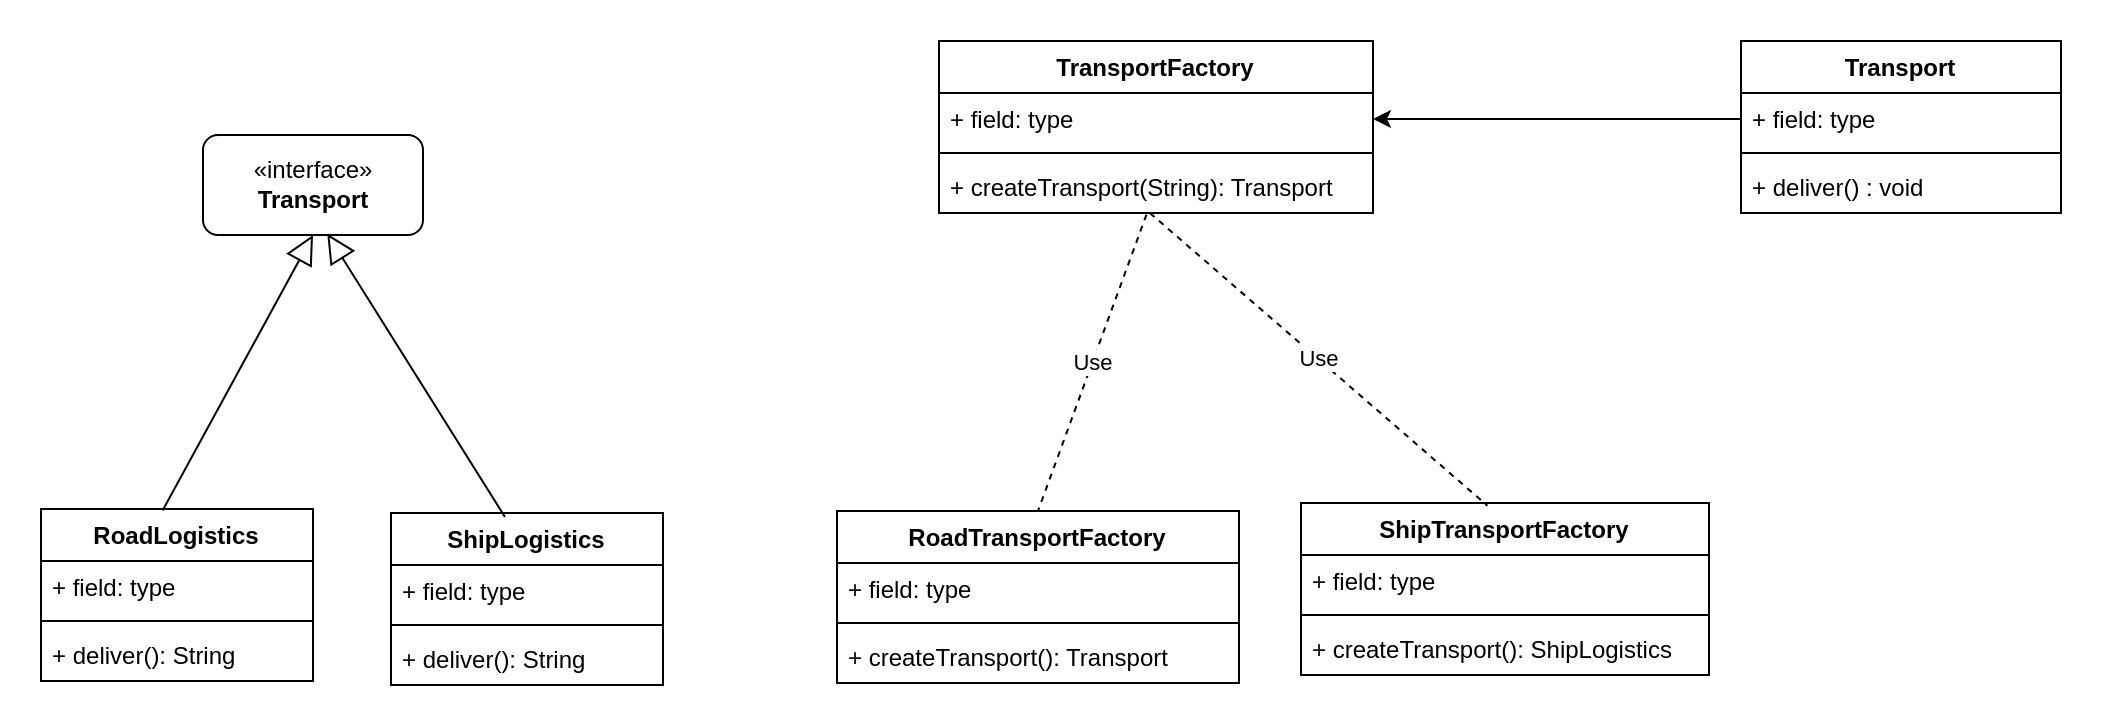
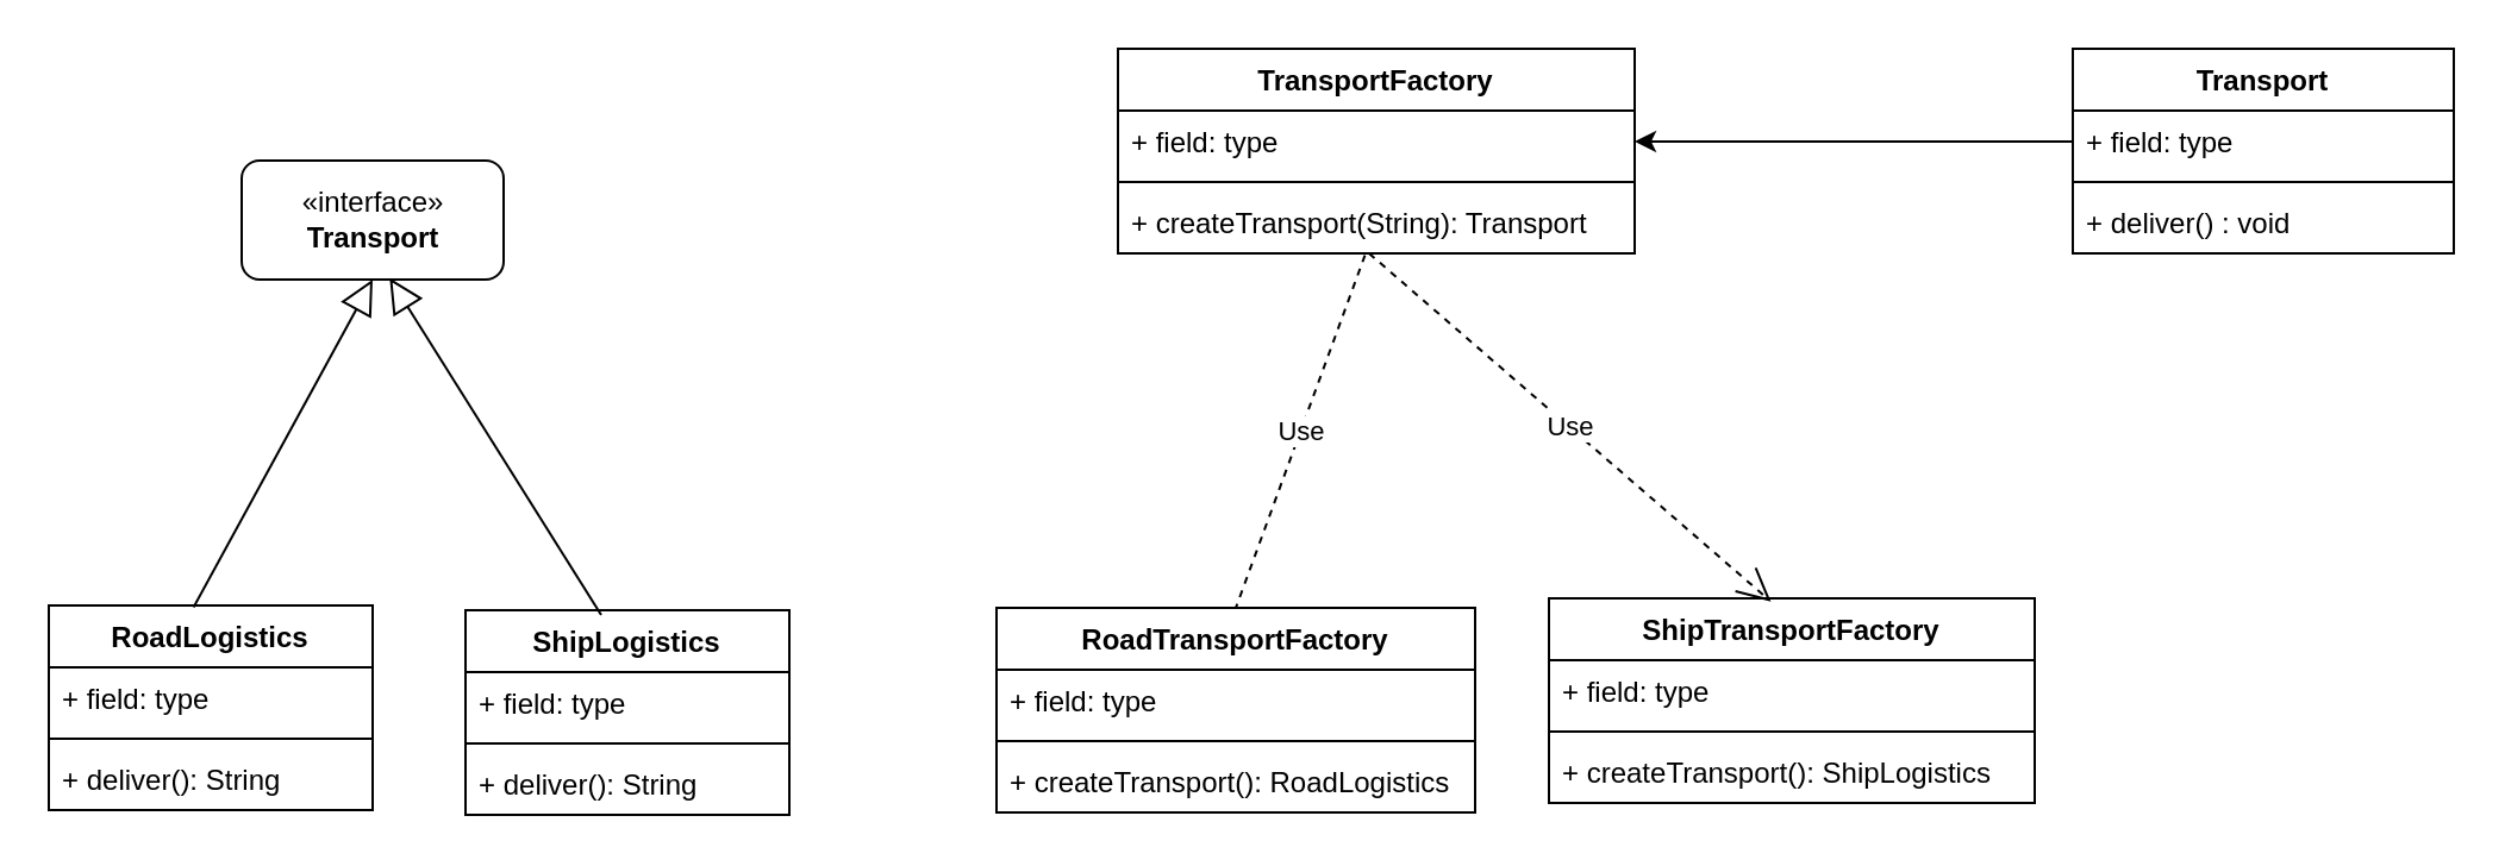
  <mxCell id="0" />
  <mxCell id="1" parent="0" />
  <mxCell id="2" value="TransportFactory" style="swimlane;fontStyle=1;align=center;verticalAlign=top;childLayout=stackLayout;horizontal=1;startSize=26;horizontalStack=0;resizeParent=1;resizeParentMax=0;resizeLast=0;collapsible=1;marginBottom=0;" vertex="1" parent="1"><mxGeometry x="469" y="20" width="217" height="86" as="geometry"><mxRectangle x="487" y="96" width="90" height="26" as="alternateBounds" /></mxGeometry></mxCell>
  <mxCell id="3" value="+ field: type" style="text;strokeColor=none;fillColor=none;align=left;verticalAlign=top;spacingLeft=4;spacingRight=4;overflow=hidden;rotatable=0;points=[[0,0.5],[1,0.5]];portConstraint=eastwest;" vertex="1" parent="2"><mxGeometry y="26" width="217" height="26" as="geometry" /></mxCell>
  <mxCell id="4" value="" style="line;strokeWidth=1;fillColor=none;align=left;verticalAlign=middle;spacingTop=-1;spacingLeft=3;spacingRight=3;rotatable=0;labelPosition=right;points=[];portConstraint=eastwest;" vertex="1" parent="2"><mxGeometry y="52" width="217" height="8" as="geometry" /></mxCell>
  <mxCell id="5" value="+ createTransport(String): Transport" style="text;strokeColor=none;fillColor=none;align=left;verticalAlign=top;spacingLeft=4;spacingRight=4;overflow=hidden;rotatable=0;points=[[0,0.5],[1,0.5]];portConstraint=eastwest;" vertex="1" parent="2"><mxGeometry y="60" width="217" height="26" as="geometry" /></mxCell>
  <mxCell id="6" value="RoadTransportFactory" style="swimlane;fontStyle=1;align=center;verticalAlign=top;childLayout=stackLayout;horizontal=1;startSize=26;horizontalStack=0;resizeParent=1;resizeParentMax=0;resizeLast=0;collapsible=1;marginBottom=0;" vertex="1" parent="1"><mxGeometry x="418" y="255" width="201" height="86" as="geometry" /></mxCell>
  <mxCell id="7" value="+ field: type" style="text;strokeColor=none;fillColor=none;align=left;verticalAlign=top;spacingLeft=4;spacingRight=4;overflow=hidden;rotatable=0;points=[[0,0.5],[1,0.5]];portConstraint=eastwest;" vertex="1" parent="6"><mxGeometry y="26" width="201" height="26" as="geometry" /></mxCell>
  <mxCell id="8" value="" style="line;strokeWidth=1;fillColor=none;align=left;verticalAlign=middle;spacingTop=-1;spacingLeft=3;spacingRight=3;rotatable=0;labelPosition=right;points=[];portConstraint=eastwest;" vertex="1" parent="6"><mxGeometry y="52" width="201" height="8" as="geometry" /></mxCell>
- <mxCell id="9" value="+ createTransport(): Transport" style="text;strokeColor=none;fillColor=none;align=left;verticalAlign=top;spacingLeft=4;spacingRight=4;overflow=hidden;rotatable=0;points=[[0,0.5],[1,0.5]];portConstraint=eastwest;" vertex="1" parent="6"><mxGeometry y="60" width="201" height="26" as="geometry" /></mxCell>
+ <mxCell id="9" value="+ createTransport(): RoadLogistics" style="text;strokeColor=none;fillColor=none;align=left;verticalAlign=top;spacingLeft=4;spacingRight=4;overflow=hidden;rotatable=0;points=[[0,0.5],[1,0.5]];portConstraint=eastwest;" vertex="1" parent="6"><mxGeometry y="60" width="201" height="26" as="geometry" /></mxCell>
  <mxCell id="10" value="ShipTransportFactory" style="swimlane;fontStyle=1;align=center;verticalAlign=top;childLayout=stackLayout;horizontal=1;startSize=26;horizontalStack=0;resizeParent=1;resizeParentMax=0;resizeLast=0;collapsible=1;marginBottom=0;" vertex="1" parent="1"><mxGeometry x="650" y="251" width="204" height="86" as="geometry" /></mxCell>
  <mxCell id="11" value="+ field: type" style="text;strokeColor=none;fillColor=none;align=left;verticalAlign=top;spacingLeft=4;spacingRight=4;overflow=hidden;rotatable=0;points=[[0,0.5],[1,0.5]];portConstraint=eastwest;" vertex="1" parent="10"><mxGeometry y="26" width="204" height="26" as="geometry" /></mxCell>
  <mxCell id="12" value="" style="line;strokeWidth=1;fillColor=none;align=left;verticalAlign=middle;spacingTop=-1;spacingLeft=3;spacingRight=3;rotatable=0;labelPosition=right;points=[];portConstraint=eastwest;" vertex="1" parent="10"><mxGeometry y="52" width="204" height="8" as="geometry" /></mxCell>
  <mxCell id="13" value="+ createTransport(): ShipLogistics" style="text;strokeColor=none;fillColor=none;align=left;verticalAlign=top;spacingLeft=4;spacingRight=4;overflow=hidden;rotatable=0;points=[[0,0.5],[1,0.5]];portConstraint=eastwest;" vertex="1" parent="10"><mxGeometry y="60" width="204" height="26" as="geometry" /></mxCell>
  <mxCell id="14" value="«interface»&lt;br&gt;&lt;b&gt;Transport&lt;/b&gt;" style="html=1;rounded=1;" vertex="1" parent="1"><mxGeometry x="101" y="67" width="110" height="50" as="geometry" /></mxCell>
  <mxCell id="15" value="RoadLogistics" style="swimlane;fontStyle=1;align=center;verticalAlign=top;childLayout=stackLayout;horizontal=1;startSize=26;horizontalStack=0;resizeParent=1;resizeParentMax=0;resizeLast=0;collapsible=1;marginBottom=0;" vertex="1" parent="1"><mxGeometry x="20" y="254" width="136" height="86" as="geometry" /></mxCell>
  <mxCell id="16" value="+ field: type" style="text;strokeColor=none;fillColor=none;align=left;verticalAlign=top;spacingLeft=4;spacingRight=4;overflow=hidden;rotatable=0;points=[[0,0.5],[1,0.5]];portConstraint=eastwest;" vertex="1" parent="15"><mxGeometry y="26" width="136" height="26" as="geometry" /></mxCell>
  <mxCell id="17" value="" style="line;strokeWidth=1;fillColor=none;align=left;verticalAlign=middle;spacingTop=-1;spacingLeft=3;spacingRight=3;rotatable=0;labelPosition=right;points=[];portConstraint=eastwest;" vertex="1" parent="15"><mxGeometry y="52" width="136" height="8" as="geometry" /></mxCell>
  <mxCell id="18" value="+ deliver(): String" style="text;strokeColor=none;fillColor=none;align=left;verticalAlign=top;spacingLeft=4;spacingRight=4;overflow=hidden;rotatable=0;points=[[0,0.5],[1,0.5]];portConstraint=eastwest;" vertex="1" parent="15"><mxGeometry y="60" width="136" height="26" as="geometry" /></mxCell>
  <mxCell id="19" value="ShipLogistics" style="swimlane;fontStyle=1;align=center;verticalAlign=top;childLayout=stackLayout;horizontal=1;startSize=26;horizontalStack=0;resizeParent=1;resizeParentMax=0;resizeLast=0;collapsible=1;marginBottom=0;" vertex="1" parent="1"><mxGeometry x="195" y="256" width="136" height="86" as="geometry" /></mxCell>
  <mxCell id="20" value="+ field: type" style="text;strokeColor=none;fillColor=none;align=left;verticalAlign=top;spacingLeft=4;spacingRight=4;overflow=hidden;rotatable=0;points=[[0,0.5],[1,0.5]];portConstraint=eastwest;" vertex="1" parent="19"><mxGeometry y="26" width="136" height="26" as="geometry" /></mxCell>
  <mxCell id="21" value="" style="line;strokeWidth=1;fillColor=none;align=left;verticalAlign=middle;spacingTop=-1;spacingLeft=3;spacingRight=3;rotatable=0;labelPosition=right;points=[];portConstraint=eastwest;" vertex="1" parent="19"><mxGeometry y="52" width="136" height="8" as="geometry" /></mxCell>
  <mxCell id="22" value="+ deliver(): String" style="text;strokeColor=none;fillColor=none;align=left;verticalAlign=top;spacingLeft=4;spacingRight=4;overflow=hidden;rotatable=0;points=[[0,0.5],[1,0.5]];portConstraint=eastwest;" vertex="1" parent="19"><mxGeometry y="60" width="136" height="26" as="geometry" /></mxCell>
  <mxCell id="23" value="" style="endArrow=block;dashed=0;endFill=0;endSize=12;html=1;rounded=0;entryX=0.5;entryY=1;entryDx=0;entryDy=0;exitX=0.447;exitY=0.009;exitDx=0;exitDy=0;exitPerimeter=0;" edge="1" parent="1" source="15" target="14"><mxGeometry width="160" relative="1" as="geometry"><mxPoint x="53" y="193" as="sourcePoint" /><mxPoint x="213" y="193" as="targetPoint" /></mxGeometry></mxCell>
  <mxCell id="24" value="" style="endArrow=block;dashed=0;endFill=0;endSize=12;html=1;rounded=0;exitX=0.419;exitY=0.023;exitDx=0;exitDy=0;exitPerimeter=0;entryX=0.565;entryY=0.988;entryDx=0;entryDy=0;entryPerimeter=0;" edge="1" parent="1" source="19" target="14"><mxGeometry width="160" relative="1" as="geometry"><mxPoint x="192" y="186" as="sourcePoint" /><mxPoint x="157" y="120" as="targetPoint" /></mxGeometry></mxCell>
  <mxCell id="25" value="Use" style="endArrow=none;endSize=12;dashed=1;html=1;rounded=0;exitX=0.478;exitY=1.031;exitDx=0;exitDy=0;exitPerimeter=0;entryX=0.5;entryY=0;entryDx=0;entryDy=0;" edge="1" parent="1" source="5" target="6"><mxGeometry width="160" relative="1" as="geometry"><mxPoint x="533" y="176" as="sourcePoint" /><mxPoint x="693" y="176" as="targetPoint" /></mxGeometry></mxCell>
- <mxCell id="26" value="Use" style="endArrow=none;endSize=12;dashed=1;html=1;rounded=0;exitX=0.486;exitY=1;exitDx=0;exitDy=0;exitPerimeter=0;entryX=0.457;entryY=0.016;entryDx=0;entryDy=0;entryPerimeter=0;" edge="1" parent="1" source="5" target="10"><mxGeometry width="160" relative="1" as="geometry"><mxPoint x="582.726" y="116.806" as="sourcePoint" /><mxPoint x="528.5" y="265" as="targetPoint" /></mxGeometry></mxCell>
+ <mxCell id="26" value="Use" style="endArrow=open;endSize=12;dashed=1;html=1;rounded=0;exitX=0.486;exitY=1;exitDx=0;exitDy=0;exitPerimeter=0;entryX=0.457;entryY=0.016;entryDx=0;entryDy=0;entryPerimeter=0;" edge="1" parent="1" source="5" target="10"><mxGeometry width="160" relative="1" as="geometry"><mxPoint x="582.726" y="116.806" as="sourcePoint" /><mxPoint x="528.5" y="265" as="targetPoint" /></mxGeometry></mxCell>
  <mxCell id="27" value="Transport" style="swimlane;fontStyle=1;align=center;verticalAlign=top;childLayout=stackLayout;horizontal=1;startSize=26;horizontalStack=0;resizeParent=1;resizeParentMax=0;resizeLast=0;collapsible=1;marginBottom=0;" vertex="1" parent="1"><mxGeometry x="870" y="20" width="160" height="86" as="geometry" /></mxCell>
  <mxCell id="28" value="+ field: type" style="text;strokeColor=none;fillColor=none;align=left;verticalAlign=top;spacingLeft=4;spacingRight=4;overflow=hidden;rotatable=0;points=[[0,0.5],[1,0.5]];portConstraint=eastwest;" vertex="1" parent="27"><mxGeometry y="26" width="160" height="26" as="geometry" /></mxCell>
  <mxCell id="29" value="" style="line;strokeWidth=1;fillColor=none;align=left;verticalAlign=middle;spacingTop=-1;spacingLeft=3;spacingRight=3;rotatable=0;labelPosition=right;points=[];portConstraint=eastwest;" vertex="1" parent="27"><mxGeometry y="52" width="160" height="8" as="geometry" /></mxCell>
  <mxCell id="30" value="+ deliver() : void" style="text;strokeColor=none;fillColor=none;align=left;verticalAlign=top;spacingLeft=4;spacingRight=4;overflow=hidden;rotatable=0;points=[[0,0.5],[1,0.5]];portConstraint=eastwest;" vertex="1" parent="27"><mxGeometry y="60" width="160" height="26" as="geometry" /></mxCell>
  <mxCell id="31" style="edgeStyle=orthogonalEdgeStyle;rounded=0;orthogonalLoop=1;jettySize=auto;html=1;entryX=1;entryY=0.5;entryDx=0;entryDy=0;" edge="1" parent="1" source="28" target="3"><mxGeometry relative="1" as="geometry" /></mxCell>
